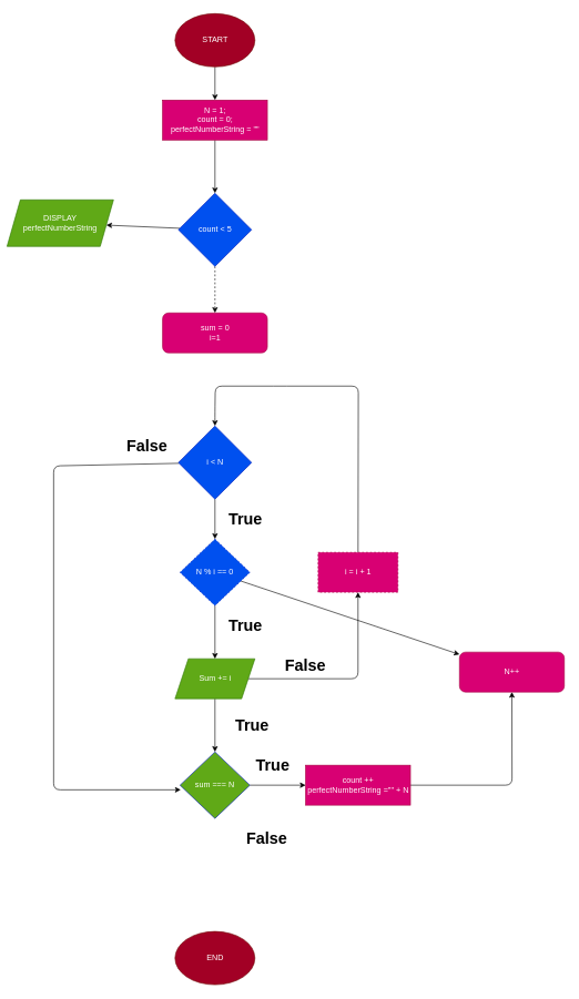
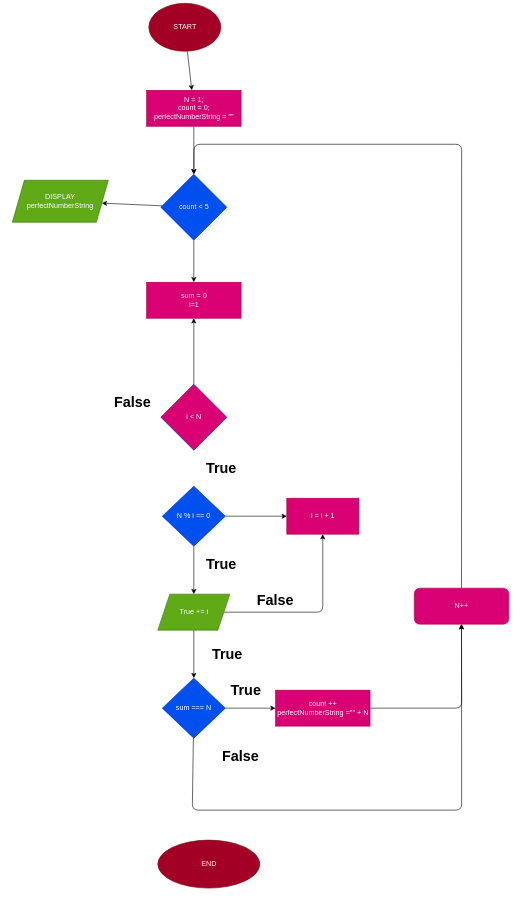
  <mxCell id="0" />
  <mxCell id="1" parent="0" />
  <mxCell id="2" value="" style="edgeStyle=none;html=1;" edge="1" parent="1" source="3" target="25"><mxGeometry relative="1" as="geometry" /></mxCell>
- <mxCell id="3" value="START" style="ellipse;whiteSpace=wrap;html=1;fillColor=#a20025;fontColor=#ffffff;strokeColor=#6F0000;" vertex="1" parent="1"><mxGeometry x="262.5" y="20" width="120" height="80" as="geometry" /></mxCell>
- <mxCell id="4" value="" style="edgeStyle=none;html=1;" edge="1" parent="1" source="6" target="9"><mxGeometry relative="1" as="geometry" /></mxCell>
- <mxCell id="5" style="edgeStyle=none;html=1;entryX=0.01;entryY=0.57;entryDx=0;entryDy=0;entryPerimeter=0;" edge="1" parent="1" source="6" target="23"><mxGeometry relative="1" as="geometry"><Array as="points"><mxPoint x="80" y="700" /><mxPoint x="80" y="1187" /></Array></mxGeometry></mxCell>
- <mxCell id="6" value="i &amp;lt; N" style="rhombus;whiteSpace=wrap;html=1;fillColor=#0050ef;fontColor=#ffffff;strokeColor=#001DBC;" vertex="1" parent="1"><mxGeometry x="267.5" y="640" width="110" height="110" as="geometry" /></mxCell>
+ <mxCell id="3" value="START" style="ellipse;whiteSpace=wrap;html=1;fillColor=#a20025;fontColor=#ffffff;strokeColor=#6F0000;" vertex="1" parent="1"><mxGeometry x="247.5" y="5" width="120" height="80" as="geometry" /></mxCell>
+ <mxCell id="4" value="" style="edgeStyle=none;html=1;" edge="1" parent="1" source="6" target="29"><mxGeometry relative="1" as="geometry" /></mxCell>
+ <mxCell id="6" value="i &amp;lt; N" style="rhombus;whiteSpace=wrap;html=1;fillColor=#d80073;fontColor=#ffffff;strokeColor=#001DBC;" vertex="1" parent="1"><mxGeometry x="267.5" y="640" width="110" height="110" as="geometry" /></mxCell>
  <mxCell id="7" value="" style="edgeStyle=none;html=1;" edge="1" parent="1" source="9" target="12"><mxGeometry relative="1" as="geometry" /></mxCell>
- <mxCell id="8" value="" style="edgeStyle=none;html=1;" edge="1" parent="1" source="9" target="33"><mxGeometry relative="1" as="geometry" /></mxCell>
- <mxCell id="9" value="N % i == 0" style="rhombus;whiteSpace=wrap;html=1;fillColor=#0050ef;fontColor=#ffffff;strokeColor=#001DBC;dashed=1;" vertex="1" parent="1"><mxGeometry x="270" y="810" width="105" height="100" as="geometry" /></mxCell>
+ <mxCell id="8" value="" style="edgeStyle=none;html=1;" edge="1" parent="1" source="9" target="15"><mxGeometry relative="1" as="geometry" /></mxCell>
+ <mxCell id="9" value="N % i == 0" style="rhombus;whiteSpace=wrap;html=1;fillColor=#0050ef;fontColor=#ffffff;strokeColor=#001DBC;" vertex="1" parent="1"><mxGeometry x="270" y="810" width="105" height="100" as="geometry" /></mxCell>
  <mxCell id="10" value="" style="edgeStyle=none;html=1;" edge="1" parent="1" source="12" target="15"><mxGeometry relative="1" as="geometry"><Array as="points"><mxPoint x="537.5" y="1020" /></Array></mxGeometry></mxCell>
  <mxCell id="11" value="" style="edgeStyle=none;html=1;" edge="1" parent="1" source="12" target="23"><mxGeometry relative="1" as="geometry" /></mxCell>
- <mxCell id="12" value="Sum += i" style="shape=parallelogram;perimeter=parallelogramPerimeter;whiteSpace=wrap;html=1;fixedSize=1;fillColor=#60a917;fontColor=#ffffff;strokeColor=#2D7600;" vertex="1" parent="1"><mxGeometry x="262.5" y="990" width="120" height="60" as="geometry" /></mxCell>
- <mxCell id="13" value="END" style="ellipse;whiteSpace=wrap;html=1;fillColor=#a20025;fontColor=#ffffff;strokeColor=#6F0000;" vertex="1" parent="1"><mxGeometry x="262.5" y="1400" width="120" height="80" as="geometry" /></mxCell>
- <mxCell id="14" style="edgeStyle=none;html=1;entryX=0.5;entryY=0;entryDx=0;entryDy=0;" edge="1" parent="1" source="15" target="6"><mxGeometry relative="1" as="geometry"><Array as="points"><mxPoint x="538" y="580" /><mxPoint x="420" y="580" /><mxPoint x="323" y="580" /><mxPoint x="322.5" y="620" /></Array></mxGeometry></mxCell>
- <mxCell id="15" value="i = i + 1" style="rounded=0;whiteSpace=wrap;html=1;fillColor=#d80073;fontColor=#ffffff;strokeColor=#A50040;dashed=1;" vertex="1" parent="1"><mxGeometry x="477.5" y="830" width="120" height="60" as="geometry" /></mxCell>
+ <mxCell id="12" value="True += i" style="shape=parallelogram;perimeter=parallelogramPerimeter;whiteSpace=wrap;html=1;fixedSize=1;fillColor=#60a917;fontColor=#ffffff;strokeColor=#2D7600;" vertex="1" parent="1"><mxGeometry x="262.5" y="990" width="120" height="60" as="geometry" /></mxCell>
+ <mxCell id="13" value="END" style="ellipse;whiteSpace=wrap;html=1;fillColor=#a20025;fontColor=#ffffff;strokeColor=#6F0000;" vertex="1" parent="1"><mxGeometry x="262.5" y="1400" width="170" height="80" as="geometry" /></mxCell>
+ <mxCell id="15" value="i = i + 1" style="rounded=0;whiteSpace=wrap;html=1;fillColor=#d80073;fontColor=#ffffff;strokeColor=#A50040;" vertex="1" parent="1"><mxGeometry x="477.5" y="830" width="120" height="60" as="geometry" /></mxCell>
  <mxCell id="16" value="True" style="text;strokeColor=none;fillColor=none;html=1;fontSize=24;fontStyle=1;verticalAlign=middle;align=center;" vertex="1" parent="1"><mxGeometry x="317.5" y="760" width="100" height="40" as="geometry" /></mxCell>
  <mxCell id="17" value="True" style="text;strokeColor=none;fillColor=none;html=1;fontSize=24;fontStyle=1;verticalAlign=middle;align=center;" vertex="1" parent="1"><mxGeometry x="317.5" y="920" width="100" height="40" as="geometry" /></mxCell>
  <mxCell id="18" value="True" style="text;strokeColor=none;fillColor=none;html=1;fontSize=24;fontStyle=1;verticalAlign=middle;align=center;" vertex="1" parent="1"><mxGeometry x="327.5" y="1070" width="100" height="40" as="geometry" /></mxCell>
  <mxCell id="19" value="False" style="text;strokeColor=none;fillColor=none;html=1;fontSize=24;fontStyle=1;verticalAlign=middle;align=center;" vertex="1" parent="1"><mxGeometry x="407.5" y="980" width="100" height="40" as="geometry" /></mxCell>
  <mxCell id="20" value="False" style="text;strokeColor=none;fillColor=none;html=1;fontSize=24;fontStyle=1;verticalAlign=middle;align=center;" vertex="1" parent="1"><mxGeometry x="170" y="650" width="100" height="40" as="geometry" /></mxCell>
  <mxCell id="21" value="" style="edgeStyle=none;html=1;" edge="1" parent="1" source="23" target="31"><mxGeometry relative="1" as="geometry" /></mxCell>
- <mxCell id="23" value="sum === N" style="rhombus;whiteSpace=wrap;html=1;fillColor=#60a917;fontColor=#ffffff;strokeColor=#001DBC;" vertex="1" parent="1"><mxGeometry x="270" y="1130" width="105" height="100" as="geometry" /></mxCell>
+ <mxCell id="22" style="edgeStyle=none;html=1;entryX=0.5;entryY=1;entryDx=0;entryDy=0;" edge="1" parent="1" source="23" target="33"><mxGeometry relative="1" as="geometry"><Array as="points"><mxPoint x="320" y="1350" /><mxPoint x="769" y="1350" /></Array></mxGeometry></mxCell>
+ <mxCell id="23" value="sum === N" style="rhombus;whiteSpace=wrap;html=1;fillColor=#0050ef;fontColor=#ffffff;strokeColor=#001DBC;" vertex="1" parent="1"><mxGeometry x="270" y="1130" width="105" height="100" as="geometry" /></mxCell>
  <mxCell id="24" value="" style="edgeStyle=none;html=1;" edge="1" parent="1" source="25" target="28"><mxGeometry relative="1" as="geometry" /></mxCell>
  <mxCell id="25" value="N = 1;&lt;br&gt;count = 0;&lt;br&gt;perfectNumberString = &quot;&quot;" style="rounded=0;whiteSpace=wrap;html=1;fillColor=#d80073;fontColor=#ffffff;strokeColor=#A50040;" vertex="1" parent="1"><mxGeometry x="243.75" y="150" width="157.5" height="60" as="geometry" /></mxCell>
- <mxCell id="26" value="" style="edgeStyle=none;html=1;dashed=1;" edge="1" parent="1" source="28" target="29"><mxGeometry relative="1" as="geometry" /></mxCell>
+ <mxCell id="26" value="" style="edgeStyle=none;html=1;" edge="1" parent="1" source="28" target="29"><mxGeometry relative="1" as="geometry" /></mxCell>
  <mxCell id="27" value="" style="edgeStyle=none;html=1;" edge="1" parent="1" source="28" target="36"><mxGeometry relative="1" as="geometry" /></mxCell>
  <mxCell id="28" value="count &amp;lt; 5" style="rhombus;whiteSpace=wrap;html=1;fillColor=#0050ef;fontColor=#ffffff;strokeColor=#001DBC;" vertex="1" parent="1"><mxGeometry x="267.5" y="290" width="110" height="110" as="geometry" /></mxCell>
- <mxCell id="29" value="sum = 0&lt;br&gt;i=1" style="whiteSpace=wrap;html=1;fillColor=#d80073;fontColor=#ffffff;strokeColor=#A50040;rounded=1;" vertex="1" parent="1"><mxGeometry x="243.75" y="470" width="157.5" height="60" as="geometry" /></mxCell>
+ <mxCell id="29" value="sum = 0&lt;br&gt;i=1" style="rounded=0;whiteSpace=wrap;html=1;fillColor=#d80073;fontColor=#ffffff;strokeColor=#A50040;" vertex="1" parent="1"><mxGeometry x="243.75" y="470" width="157.5" height="60" as="geometry" /></mxCell>
  <mxCell id="30" style="edgeStyle=none;html=1;entryX=0.5;entryY=1;entryDx=0;entryDy=0;" edge="1" parent="1" source="31" target="33"><mxGeometry relative="1" as="geometry"><Array as="points"><mxPoint x="769" y="1180" /></Array></mxGeometry></mxCell>
  <mxCell id="31" value="count ++&lt;br&gt;perfectNumberString =&quot;&quot; + N" style="rounded=0;whiteSpace=wrap;html=1;fillColor=#d80073;fontColor=#ffffff;strokeColor=#A50040;" vertex="1" parent="1"><mxGeometry x="458.75" y="1150" width="157.5" height="60" as="geometry" /></mxCell>
+ <mxCell id="32" style="edgeStyle=none;html=1;entryX=0.5;entryY=0;entryDx=0;entryDy=0;" edge="1" parent="1" source="33" target="28"><mxGeometry relative="1" as="geometry"><Array as="points"><mxPoint x="769" y="240" /><mxPoint x="323" y="240" /></Array></mxGeometry></mxCell>
  <mxCell id="33" value="N++" style="whiteSpace=wrap;html=1;fillColor=#d80073;fontColor=#ffffff;strokeColor=#A50040;rounded=1;" vertex="1" parent="1"><mxGeometry x="690" y="980" width="157.5" height="60" as="geometry" /></mxCell>
  <mxCell id="34" value="True" style="text;strokeColor=none;fillColor=none;html=1;fontSize=24;fontStyle=1;verticalAlign=middle;align=center;" vertex="1" parent="1"><mxGeometry x="358.75" y="1130" width="100" height="40" as="geometry" /></mxCell>
  <mxCell id="35" value="False" style="text;strokeColor=none;fillColor=none;html=1;fontSize=24;fontStyle=1;verticalAlign=middle;align=center;" vertex="1" parent="1"><mxGeometry x="350" y="1240" width="100" height="40" as="geometry" /></mxCell>
- <mxCell id="36" value="DISPLAY&lt;br&gt;perfectNumberString" style="shape=parallelogram;perimeter=parallelogramPerimeter;whiteSpace=wrap;html=1;fixedSize=1;fillColor=#60a917;fontColor=#ffffff;strokeColor=#2D7600;" vertex="1" parent="1"><mxGeometry x="10" y="300" width="160" height="70" as="geometry" /></mxCell>
+ <mxCell id="36" value="DISPLAY&lt;br&gt;perfectNumberString" style="shape=parallelogram;perimeter=parallelogramPerimeter;whiteSpace=wrap;html=1;fixedSize=1;fillColor=#60a917;fontColor=#ffffff;strokeColor=#2D7600;" vertex="1" parent="1"><mxGeometry x="20" y="300" width="160" height="70" as="geometry" /></mxCell>
